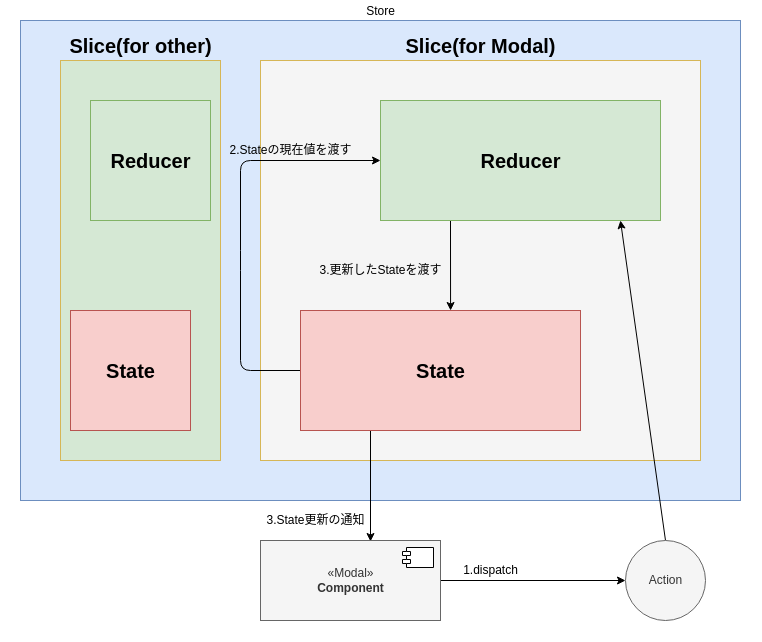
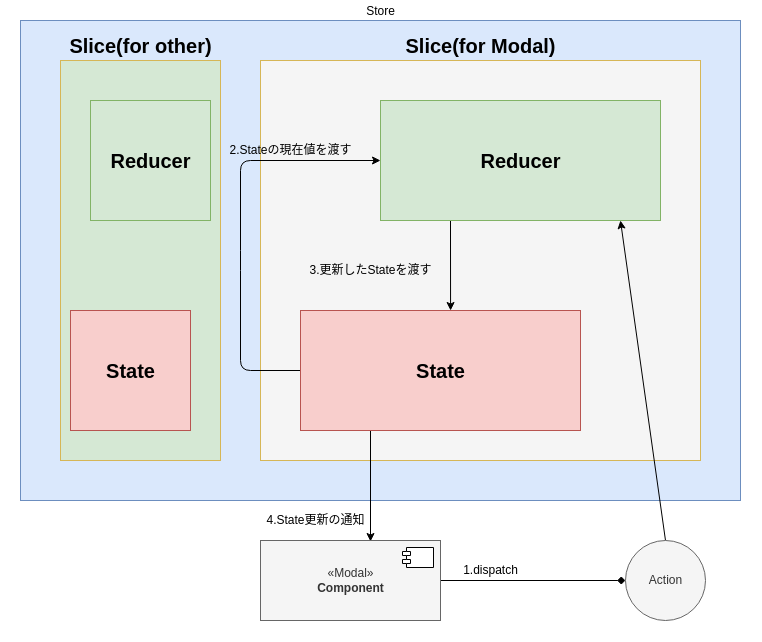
  <mxCell id="0" />
  <mxCell id="1" parent="0" />
  <mxCell id="2" value="Store&lt;br&gt;" style="html=1;fillColor=#dae8fc;strokeColor=#6c8ebf;labelPosition=center;verticalLabelPosition=top;align=center;verticalAlign=bottom;fontColor=#000000;" parent="1" vertex="1"><mxGeometry x="20" y="20" width="720" height="480" as="geometry" /></mxCell>
  <mxCell id="3" value="Slice(for other)" style="html=1;fillColor=#d5e8d4;strokeColor=#d6b656;labelPosition=center;verticalLabelPosition=top;align=center;verticalAlign=bottom;fontColor=#000000;fontSize=20;fontStyle=1;" parent="1" vertex="1"><mxGeometry x="60" y="60" width="160" height="400" as="geometry" /></mxCell>
  <mxCell id="4" value="Slice(for Modal)" style="html=1;fillColor=#f5f5f5;strokeColor=#d6b656;labelPosition=center;verticalLabelPosition=top;align=center;verticalAlign=bottom;fontColor=#000000;fontSize=20;fontStyle=1;" parent="1" vertex="1"><mxGeometry x="260" y="60" width="440" height="400" as="geometry" /></mxCell>
  <mxCell id="5" style="edgeStyle=none;html=1;exitX=0.25;exitY=1;exitDx=0;exitDy=0;entryX=0.536;entryY=0;entryDx=0;entryDy=0;entryPerimeter=0;fontColor=#000000;strokeColor=#000000;" parent="1" source="6" target="9" edge="1"><mxGeometry relative="1" as="geometry" /></mxCell>
  <mxCell id="6" value="Reducer" style="html=1;fillColor=#d5e8d4;strokeColor=#82b366;labelPosition=center;verticalLabelPosition=middle;align=center;verticalAlign=middle;fontColor=#000000;fontSize=20;fontStyle=1" parent="1" vertex="1"><mxGeometry x="380" y="100" width="280" height="120" as="geometry" /></mxCell>
  <mxCell id="7" style="edgeStyle=none;html=1;exitX=0;exitY=0.5;exitDx=0;exitDy=0;fontColor=#000000;strokeColor=#000000;entryX=0;entryY=0.5;entryDx=0;entryDy=0;" parent="1" source="9" target="6" edge="1"><mxGeometry relative="1" as="geometry"><Array as="points"><mxPoint x="240" y="370" /><mxPoint x="240" y="260" /><mxPoint x="240" y="160" /></Array></mxGeometry></mxCell>
  <mxCell id="8" style="edgeStyle=none;html=1;exitX=0.25;exitY=1;exitDx=0;exitDy=0;fontColor=#000000;strokeColor=#000000;" parent="1" source="9" edge="1"><mxGeometry relative="1" as="geometry"><mxPoint x="370" y="541" as="targetPoint" /></mxGeometry></mxCell>
  <mxCell id="9" value="State" style="html=1;fillColor=#f8cecc;strokeColor=#b85450;labelPosition=center;verticalLabelPosition=middle;align=center;verticalAlign=middle;fontColor=#000000;fontSize=20;fontStyle=1" parent="1" vertex="1"><mxGeometry x="300" y="310" width="280" height="120" as="geometry" /></mxCell>
- <mxCell id="10" style="edgeStyle=none;html=1;exitX=1;exitY=0.5;exitDx=0;exitDy=0;entryX=0;entryY=0.5;entryDx=0;entryDy=0;entryPerimeter=0;fontColor=#000000;strokeColor=#000000;" parent="1" source="11" target="14" edge="1"><mxGeometry relative="1" as="geometry" /></mxCell>
+ <mxCell id="10" style="edgeStyle=none;html=1;exitX=1;exitY=0.5;exitDx=0;exitDy=0;entryX=0;entryY=0.5;entryDx=0;entryDy=0;entryPerimeter=0;fontColor=#000000;strokeColor=#000000;endArrow=diamond;" parent="1" source="11" target="14" edge="1"><mxGeometry relative="1" as="geometry" /></mxCell>
  <mxCell id="11" value="«Modal»&lt;br&gt;&lt;b&gt;Component&lt;/b&gt;" style="html=1;dropTarget=0;fillColor=#f5f5f5;fontColor=#333333;strokeColor=#666666;" parent="1" vertex="1"><mxGeometry x="260" y="540" width="180" height="80" as="geometry" /></mxCell>
  <mxCell id="12" value="" style="shape=module;jettyWidth=8;jettyHeight=4;fontColor=#000000;" parent="11" vertex="1"><mxGeometry x="1" width="31" height="20" relative="1" as="geometry"><mxPoint x="-38" y="7" as="offset" /></mxGeometry></mxCell>
  <mxCell id="13" style="edgeStyle=none;html=1;exitX=0.5;exitY=0;exitDx=0;exitDy=0;exitPerimeter=0;entryX=0.857;entryY=1;entryDx=0;entryDy=0;entryPerimeter=0;fontColor=#000000;strokeColor=#000000;" parent="1" source="14" target="6" edge="1"><mxGeometry relative="1" as="geometry" /></mxCell>
  <mxCell id="14" value="Action" style="verticalLabelPosition=middle;verticalAlign=middle;html=1;shape=mxgraph.flowchart.on-page_reference;fontColor=#333333;fillColor=#f5f5f5;strokeColor=#666666;labelPosition=center;align=center;" parent="1" vertex="1"><mxGeometry x="625" y="540" width="80" height="80" as="geometry" /></mxCell>
  <mxCell id="15" style="edgeStyle=none;html=1;fontColor=#000000;" parent="1" target="11" edge="1"><mxGeometry relative="1" as="geometry"><mxPoint x="440" y="580" as="sourcePoint" /></mxGeometry></mxCell>
  <mxCell id="16" value="1.dispatch" style="text;html=1;align=center;verticalAlign=middle;resizable=0;points=[];autosize=1;strokeColor=none;fillColor=none;fontColor=#000000;" parent="1" vertex="1"><mxGeometry x="455" y="560" width="70" height="20" as="geometry" /></mxCell>
  <mxCell id="17" value="2.Stateの現在値を渡す" style="text;html=1;align=center;verticalAlign=middle;resizable=0;points=[];autosize=1;strokeColor=none;fillColor=none;fontColor=#000000;" parent="1" vertex="1"><mxGeometry x="220" y="140" width="140" height="20" as="geometry" /></mxCell>
- <mxCell id="18" value="3.更新したStateを渡す" style="text;html=1;align=center;verticalAlign=middle;resizable=0;points=[];autosize=1;strokeColor=none;fillColor=none;fontColor=#000000;" parent="1" vertex="1"><mxGeometry x="310" y="260" width="140" height="20" as="geometry" /></mxCell>
- <mxCell id="19" value="3.State更新の通知" style="text;html=1;align=center;verticalAlign=middle;resizable=0;points=[];autosize=1;strokeColor=none;fillColor=none;fontColor=#000000;" parent="1" vertex="1"><mxGeometry x="260" y="510" width="110" height="20" as="geometry" /></mxCell>
+ <mxCell id="18" value="3.更新したStateを渡す" style="text;html=1;align=center;verticalAlign=middle;resizable=0;points=[];autosize=1;strokeColor=none;fillColor=none;fontColor=#000000;" parent="1" vertex="1"><mxGeometry x="300" y="260" width="140" height="20" as="geometry" /></mxCell>
+ <mxCell id="19" value="4.State更新の通知" style="text;html=1;align=center;verticalAlign=middle;resizable=0;points=[];autosize=1;strokeColor=none;fillColor=none;fontColor=#000000;" parent="1" vertex="1"><mxGeometry x="260" y="510" width="110" height="20" as="geometry" /></mxCell>
  <mxCell id="20" value="Reducer" style="html=1;fillColor=#d5e8d4;strokeColor=#82b366;labelPosition=center;verticalLabelPosition=middle;align=center;verticalAlign=middle;fontColor=#000000;fontSize=20;fontStyle=1" parent="1" vertex="1"><mxGeometry x="90" y="100" width="120" height="120" as="geometry" /></mxCell>
  <mxCell id="21" value="State" style="html=1;fillColor=#f8cecc;strokeColor=#b85450;labelPosition=center;verticalLabelPosition=middle;align=center;verticalAlign=middle;fontColor=#000000;fontSize=20;fontStyle=1" parent="1" vertex="1"><mxGeometry x="70" y="310" width="120" height="120" as="geometry" /></mxCell>
